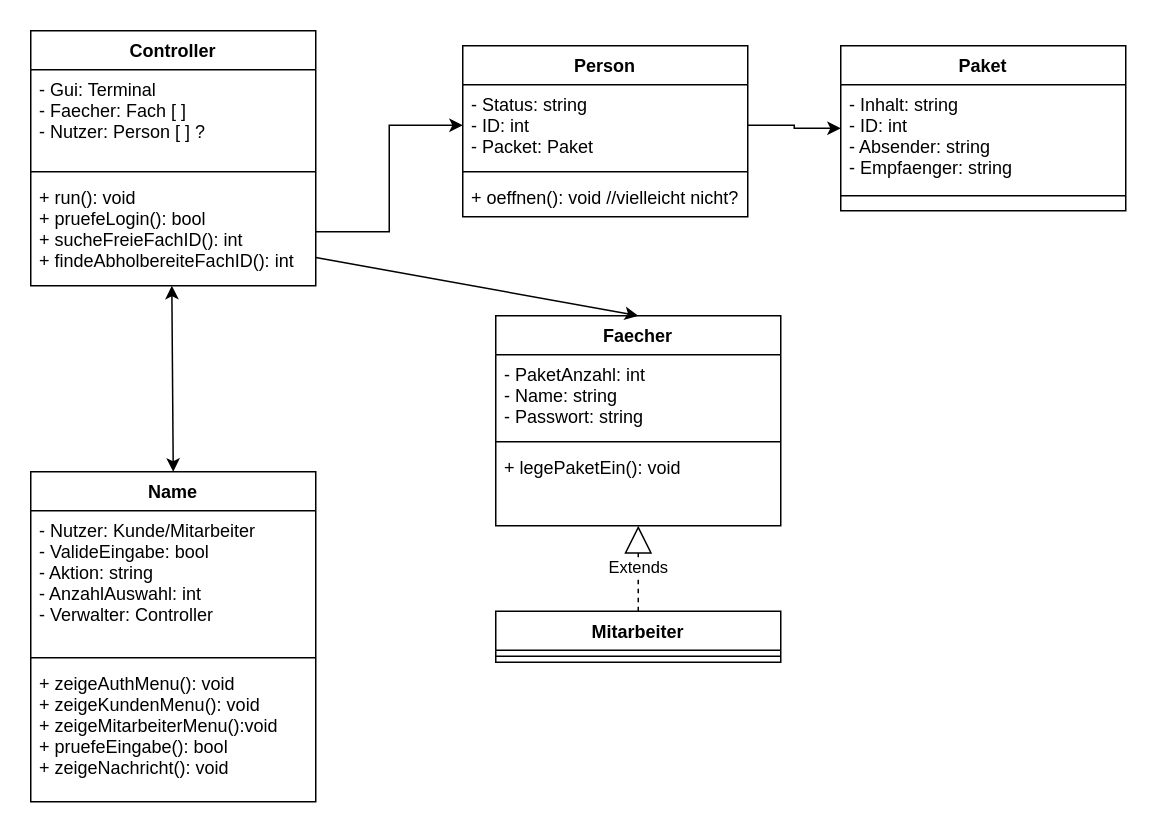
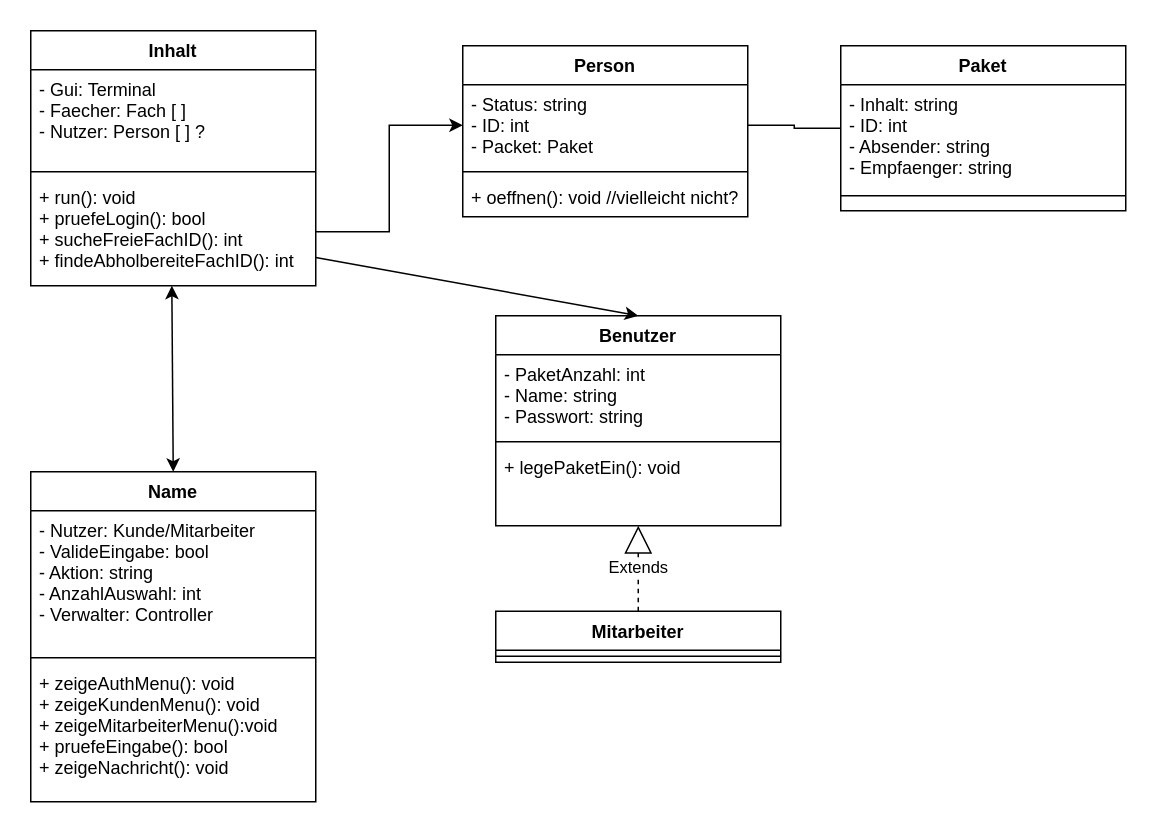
  <mxCell id="0" />
  <mxCell id="1" parent="0" />
  <mxCell id="2" value="Paket" style="swimlane;fontStyle=1;align=center;verticalAlign=top;childLayout=stackLayout;horizontal=1;startSize=26;horizontalStack=0;resizeParent=1;resizeParentMax=0;resizeLast=0;collapsible=1;marginBottom=0;" parent="1" vertex="1"><mxGeometry x="560" y="30" width="190" height="110" as="geometry"><mxRectangle x="20" y="20" width="60" height="26" as="alternateBounds" /></mxGeometry></mxCell>
  <mxCell id="3" value="- Inhalt: string&#10;- ID: int&#10;- Absender: string&#10;- Empfaenger: string" style="text;strokeColor=none;fillColor=none;align=left;verticalAlign=top;spacingLeft=4;spacingRight=4;overflow=hidden;rotatable=0;points=[[0,0.5],[1,0.5]];portConstraint=eastwest;" parent="2" vertex="1"><mxGeometry y="26" width="190" height="64" as="geometry" /></mxCell>
  <mxCell id="4" value="" style="line;strokeWidth=1;fillColor=none;align=left;verticalAlign=middle;spacingTop=-1;spacingLeft=3;spacingRight=3;rotatable=0;labelPosition=right;points=[];portConstraint=eastwest;" parent="2" vertex="1"><mxGeometry y="90" width="190" height="20" as="geometry" /></mxCell>
- <mxCell id="5" value="Controller" style="swimlane;fontStyle=1;align=center;verticalAlign=top;childLayout=stackLayout;horizontal=1;startSize=26;horizontalStack=0;resizeParent=1;resizeParentMax=0;resizeLast=0;collapsible=1;marginBottom=0;" parent="1" vertex="1"><mxGeometry x="20" y="20" width="190" height="170" as="geometry" /></mxCell>
+ <mxCell id="5" value="Inhalt" style="swimlane;fontStyle=1;align=center;verticalAlign=top;childLayout=stackLayout;horizontal=1;startSize=26;horizontalStack=0;resizeParent=1;resizeParentMax=0;resizeLast=0;collapsible=1;marginBottom=0;" parent="1" vertex="1"><mxGeometry x="20" y="20" width="190" height="170" as="geometry" /></mxCell>
  <mxCell id="6" value="- Gui: Terminal&#10;- Faecher: Fach [ ]&#10;- Nutzer: Person [ ] ?&#10;" style="text;strokeColor=none;fillColor=none;align=left;verticalAlign=top;spacingLeft=4;spacingRight=4;overflow=hidden;rotatable=0;points=[[0,0.5],[1,0.5]];portConstraint=eastwest;" parent="5" vertex="1"><mxGeometry y="26" width="190" height="64" as="geometry" /></mxCell>
  <mxCell id="7" value="" style="line;strokeWidth=1;fillColor=none;align=left;verticalAlign=middle;spacingTop=-1;spacingLeft=3;spacingRight=3;rotatable=0;labelPosition=right;points=[];portConstraint=eastwest;" parent="5" vertex="1"><mxGeometry y="90" width="190" height="8" as="geometry" /></mxCell>
  <mxCell id="8" value="+ run(): void&#10;+ pruefeLogin(): bool&#10;+ sucheFreieFachID(): int&#10;+ findeAbholbereiteFachID(): int" style="text;strokeColor=none;fillColor=none;align=left;verticalAlign=top;spacingLeft=4;spacingRight=4;overflow=hidden;rotatable=0;points=[[0,0.5],[1,0.5]];portConstraint=eastwest;" parent="5" vertex="1"><mxGeometry y="98" width="190" height="72" as="geometry" /></mxCell>
  <mxCell id="9" value="Name" style="swimlane;fontStyle=1;align=center;verticalAlign=top;childLayout=stackLayout;horizontal=1;startSize=26;horizontalStack=0;resizeParent=1;resizeParentMax=0;resizeLast=0;collapsible=1;marginBottom=0;" parent="1" vertex="1"><mxGeometry x="20" y="314" width="190" height="220" as="geometry" /></mxCell>
  <mxCell id="10" value="- Nutzer: Kunde/Mitarbeiter&#10;- ValideEingabe: bool&#10;- Aktion: string&#10;- AnzahlAuswahl: int&#10;- Verwalter: Controller" style="text;strokeColor=none;fillColor=none;align=left;verticalAlign=top;spacingLeft=4;spacingRight=4;overflow=hidden;rotatable=0;points=[[0,0.5],[1,0.5]];portConstraint=eastwest;" parent="9" vertex="1"><mxGeometry y="26" width="190" height="94" as="geometry" /></mxCell>
  <mxCell id="11" value="" style="line;strokeWidth=1;fillColor=none;align=left;verticalAlign=middle;spacingTop=-1;spacingLeft=3;spacingRight=3;rotatable=0;labelPosition=right;points=[];portConstraint=eastwest;" parent="9" vertex="1"><mxGeometry y="120" width="190" height="8" as="geometry" /></mxCell>
  <mxCell id="12" value="+ zeigeAuthMenu(): void&#10;+ zeigeKundenMenu(): void&#10;+ zeigeMitarbeiterMenu():void&#10;+ pruefeEingabe(): bool&#10;+ zeigeNachricht(): void&#10;" style="text;strokeColor=none;fillColor=none;align=left;verticalAlign=top;spacingLeft=4;spacingRight=4;overflow=hidden;rotatable=0;points=[[0,0.5],[1,0.5]];portConstraint=eastwest;" parent="9" vertex="1"><mxGeometry y="128" width="190" height="92" as="geometry" /></mxCell>
  <mxCell id="13" value="Person" style="swimlane;fontStyle=1;align=center;verticalAlign=top;childLayout=stackLayout;horizontal=1;startSize=26;horizontalStack=0;resizeParent=1;resizeParentMax=0;resizeLast=0;collapsible=1;marginBottom=0;" parent="1" vertex="1"><mxGeometry x="308" y="30" width="190" height="114" as="geometry" /></mxCell>
  <mxCell id="14" value="- Status: string&#10;- ID: int&#10;- Packet: Paket" style="text;strokeColor=none;fillColor=none;align=left;verticalAlign=top;spacingLeft=4;spacingRight=4;overflow=hidden;rotatable=0;points=[[0,0.5],[1,0.5]];portConstraint=eastwest;" parent="13" vertex="1"><mxGeometry y="26" width="190" height="54" as="geometry" /></mxCell>
  <mxCell id="15" value="" style="line;strokeWidth=1;fillColor=none;align=left;verticalAlign=middle;spacingTop=-1;spacingLeft=3;spacingRight=3;rotatable=0;labelPosition=right;points=[];portConstraint=eastwest;" parent="13" vertex="1"><mxGeometry y="80" width="190" height="8" as="geometry" /></mxCell>
  <mxCell id="16" value="+ oeffnen(): void //vielleicht nicht?" style="text;strokeColor=none;fillColor=none;align=left;verticalAlign=top;spacingLeft=4;spacingRight=4;overflow=hidden;rotatable=0;points=[[0,0.5],[1,0.5]];portConstraint=eastwest;" parent="13" vertex="1"><mxGeometry y="88" width="190" height="26" as="geometry" /></mxCell>
- <mxCell id="17" value="Faecher" style="swimlane;fontStyle=1;align=center;verticalAlign=top;childLayout=stackLayout;horizontal=1;startSize=26;horizontalStack=0;resizeParent=1;resizeParentMax=0;resizeLast=0;collapsible=1;marginBottom=0;" parent="1" vertex="1"><mxGeometry x="330" y="210" width="190" height="140" as="geometry" /></mxCell>
+ <mxCell id="17" value="Benutzer" style="swimlane;fontStyle=1;align=center;verticalAlign=top;childLayout=stackLayout;horizontal=1;startSize=26;horizontalStack=0;resizeParent=1;resizeParentMax=0;resizeLast=0;collapsible=1;marginBottom=0;" parent="1" vertex="1"><mxGeometry x="330" y="210" width="190" height="140" as="geometry" /></mxCell>
  <mxCell id="18" value="- PaketAnzahl: int&#10;- Name: string&#10;- Passwort: string" style="text;strokeColor=none;fillColor=none;align=left;verticalAlign=top;spacingLeft=4;spacingRight=4;overflow=hidden;rotatable=0;points=[[0,0.5],[1,0.5]];portConstraint=eastwest;" parent="17" vertex="1"><mxGeometry y="26" width="190" height="54" as="geometry" /></mxCell>
  <mxCell id="19" value="" style="line;strokeWidth=1;fillColor=none;align=left;verticalAlign=middle;spacingTop=-1;spacingLeft=3;spacingRight=3;rotatable=0;labelPosition=right;points=[];portConstraint=eastwest;" parent="17" vertex="1"><mxGeometry y="80" width="190" height="8" as="geometry" /></mxCell>
  <mxCell id="20" value="+ legePaketEin(): void" style="text;strokeColor=none;fillColor=none;align=left;verticalAlign=top;spacingLeft=4;spacingRight=4;overflow=hidden;rotatable=0;points=[[0,0.5],[1,0.5]];portConstraint=eastwest;" parent="17" vertex="1"><mxGeometry y="88" width="190" height="52" as="geometry" /></mxCell>
  <mxCell id="21" value="Mitarbeiter" style="swimlane;fontStyle=1;align=center;verticalAlign=top;childLayout=stackLayout;horizontal=1;startSize=26;horizontalStack=0;resizeParent=1;resizeParentMax=0;resizeLast=0;collapsible=1;marginBottom=0;" parent="1" vertex="1"><mxGeometry x="330" y="407" width="190" height="34" as="geometry" /></mxCell>
  <mxCell id="22" value="" style="line;strokeWidth=1;fillColor=none;align=left;verticalAlign=middle;spacingTop=-1;spacingLeft=3;spacingRight=3;rotatable=0;labelPosition=right;points=[];portConstraint=eastwest;" parent="21" vertex="1"><mxGeometry y="26" width="190" height="8" as="geometry" /></mxCell>
  <mxCell id="23" value="Extends" style="endArrow=block;endSize=16;endFill=0;html=1;exitX=0.5;exitY=0;exitDx=0;exitDy=0;entryX=0.5;entryY=1;entryDx=0;entryDy=0;entryPerimeter=0;dashed=1;" parent="1" source="21" target="20" edge="1"><mxGeometry width="160" relative="1" as="geometry"><mxPoint x="610" y="310" as="sourcePoint" /><mxPoint x="700" y="270" as="targetPoint" /></mxGeometry></mxCell>
  <mxCell id="24" style="edgeStyle=orthogonalEdgeStyle;rounded=0;orthogonalLoop=1;jettySize=auto;html=1;exitX=1;exitY=0.5;exitDx=0;exitDy=0;entryX=0;entryY=0.5;entryDx=0;entryDy=0;" edge="1" parent="1" source="8" target="14"><mxGeometry relative="1" as="geometry" /></mxCell>
- <mxCell id="25" style="edgeStyle=orthogonalEdgeStyle;rounded=0;orthogonalLoop=1;jettySize=auto;html=1;exitX=1;exitY=0.5;exitDx=0;exitDy=0;entryX=0;entryY=0.5;entryDx=0;entryDy=0;" edge="1" parent="1" source="14" target="2"><mxGeometry relative="1" as="geometry" /></mxCell>
+ <mxCell id="25" style="edgeStyle=orthogonalEdgeStyle;rounded=0;orthogonalLoop=1;jettySize=auto;html=1;exitX=1;exitY=0.5;exitDx=0;exitDy=0;entryX=0;entryY=0.5;entryDx=0;entryDy=0;endArrow=none;" edge="1" parent="1" source="14" target="2"><mxGeometry relative="1" as="geometry" /></mxCell>
  <mxCell id="26" value="" style="endArrow=classic;startArrow=classic;html=1;entryX=0.495;entryY=1;entryDx=0;entryDy=0;exitX=0.5;exitY=0;exitDx=0;exitDy=0;entryPerimeter=0;" edge="1" parent="1" source="9" target="8"><mxGeometry width="50" height="50" relative="1" as="geometry"><mxPoint x="20" y="560" as="sourcePoint" /><mxPoint x="70" y="510" as="targetPoint" /></mxGeometry></mxCell>
  <mxCell id="27" value="" style="endArrow=classic;html=1;entryX=0.5;entryY=0;entryDx=0;entryDy=0;" edge="1" parent="1" source="8" target="17"><mxGeometry width="50" height="50" relative="1" as="geometry"><mxPoint x="230" y="555" as="sourcePoint" /><mxPoint x="280" y="445" as="targetPoint" /></mxGeometry></mxCell>
